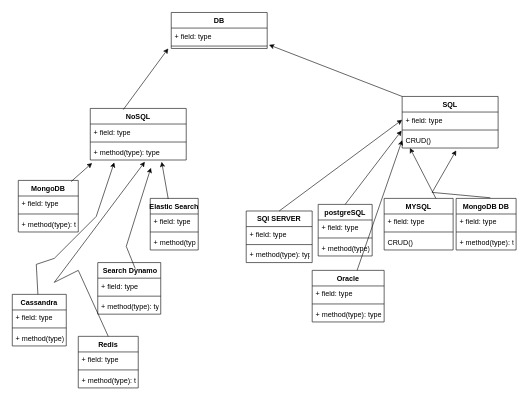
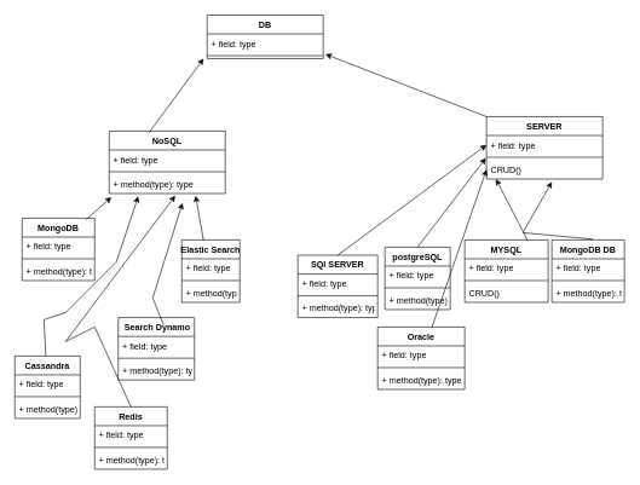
  <mxCell id="0" />
  <mxCell id="1" parent="0" />
  <mxCell id="2" value="DB" style="swimlane;fontStyle=1;align=center;verticalAlign=top;childLayout=stackLayout;horizontal=1;startSize=26;horizontalStack=0;resizeParent=1;resizeParentMax=0;resizeLast=0;collapsible=1;marginBottom=0;" vertex="1" parent="1"><mxGeometry x="285" y="20" width="160" height="60" as="geometry" /></mxCell>
  <mxCell id="3" value="+ field: type" style="text;strokeColor=none;fillColor=none;align=left;verticalAlign=top;spacingLeft=4;spacingRight=4;overflow=hidden;rotatable=0;points=[[0,0.5],[1,0.5]];portConstraint=eastwest;" vertex="1" parent="2"><mxGeometry y="26" width="160" height="26" as="geometry" /></mxCell>
  <mxCell id="4" value="" style="line;strokeWidth=1;fillColor=none;align=left;verticalAlign=middle;spacingTop=-1;spacingLeft=3;spacingRight=3;rotatable=0;labelPosition=right;points=[];portConstraint=eastwest;" vertex="1" parent="2"><mxGeometry y="52" width="160" height="8" as="geometry" /></mxCell>
  <mxCell id="5" value="NoSQL" style="swimlane;fontStyle=1;align=center;verticalAlign=top;childLayout=stackLayout;horizontal=1;startSize=26;horizontalStack=0;resizeParent=1;resizeParentMax=0;resizeLast=0;collapsible=1;marginBottom=0;" vertex="1" parent="1"><mxGeometry x="150" y="180" width="160" height="86" as="geometry" /></mxCell>
  <mxCell id="6" value="+ field: type" style="text;strokeColor=none;fillColor=none;align=left;verticalAlign=top;spacingLeft=4;spacingRight=4;overflow=hidden;rotatable=0;points=[[0,0.5],[1,0.5]];portConstraint=eastwest;" vertex="1" parent="5"><mxGeometry y="26" width="160" height="26" as="geometry" /></mxCell>
  <mxCell id="7" value="" style="line;strokeWidth=1;fillColor=none;align=left;verticalAlign=middle;spacingTop=-1;spacingLeft=3;spacingRight=3;rotatable=0;labelPosition=right;points=[];portConstraint=eastwest;" vertex="1" parent="5"><mxGeometry y="52" width="160" height="8" as="geometry" /></mxCell>
  <mxCell id="8" value="+ method(type): type" style="text;strokeColor=none;fillColor=none;align=left;verticalAlign=top;spacingLeft=4;spacingRight=4;overflow=hidden;rotatable=0;points=[[0,0.5],[1,0.5]];portConstraint=eastwest;" vertex="1" parent="5"><mxGeometry y="60" width="160" height="26" as="geometry" /></mxCell>
- <mxCell id="9" value="SQL" style="swimlane;fontStyle=1;align=center;verticalAlign=top;childLayout=stackLayout;horizontal=1;startSize=26;horizontalStack=0;resizeParent=1;resizeParentMax=0;resizeLast=0;collapsible=1;marginBottom=0;" vertex="1" parent="1"><mxGeometry x="670" y="160" width="160" height="86" as="geometry" /></mxCell>
+ <mxCell id="9" value="SERVER" style="swimlane;fontStyle=1;align=center;verticalAlign=top;childLayout=stackLayout;horizontal=1;startSize=26;horizontalStack=0;resizeParent=1;resizeParentMax=0;resizeLast=0;collapsible=1;marginBottom=0;" vertex="1" parent="1"><mxGeometry x="670" y="160" width="160" height="86" as="geometry" /></mxCell>
  <mxCell id="10" value="+ field: type" style="text;strokeColor=none;fillColor=none;align=left;verticalAlign=top;spacingLeft=4;spacingRight=4;overflow=hidden;rotatable=0;points=[[0,0.5],[1,0.5]];portConstraint=eastwest;" vertex="1" parent="9"><mxGeometry y="26" width="160" height="26" as="geometry" /></mxCell>
  <mxCell id="11" value="" style="line;strokeWidth=1;fillColor=none;align=left;verticalAlign=middle;spacingTop=-1;spacingLeft=3;spacingRight=3;rotatable=0;labelPosition=right;points=[];portConstraint=eastwest;" vertex="1" parent="9"><mxGeometry y="52" width="160" height="8" as="geometry" /></mxCell>
  <mxCell id="12" value="CRUD()" style="text;strokeColor=none;fillColor=none;align=left;verticalAlign=top;spacingLeft=4;spacingRight=4;overflow=hidden;rotatable=0;points=[[0,0.5],[1,0.5]];portConstraint=eastwest;" vertex="1" parent="9"><mxGeometry y="60" width="160" height="26" as="geometry" /></mxCell>
  <mxCell id="13" value="MYSQL" style="swimlane;fontStyle=1;align=center;verticalAlign=top;childLayout=stackLayout;horizontal=1;startSize=26;horizontalStack=0;resizeParent=1;resizeParentMax=0;resizeLast=0;collapsible=1;marginBottom=0;" vertex="1" parent="1"><mxGeometry x="640" y="330" width="115" height="86" as="geometry" /></mxCell>
  <mxCell id="14" value="+ field: type" style="text;strokeColor=none;fillColor=none;align=left;verticalAlign=top;spacingLeft=4;spacingRight=4;overflow=hidden;rotatable=0;points=[[0,0.5],[1,0.5]];portConstraint=eastwest;" vertex="1" parent="13"><mxGeometry y="26" width="115" height="26" as="geometry" /></mxCell>
  <mxCell id="15" value="" style="line;strokeWidth=1;fillColor=none;align=left;verticalAlign=middle;spacingTop=-1;spacingLeft=3;spacingRight=3;rotatable=0;labelPosition=right;points=[];portConstraint=eastwest;" vertex="1" parent="13"><mxGeometry y="52" width="115" height="8" as="geometry" /></mxCell>
  <mxCell id="16" value="CRUD()" style="text;strokeColor=none;fillColor=none;align=left;verticalAlign=top;spacingLeft=4;spacingRight=4;overflow=hidden;rotatable=0;points=[[0,0.5],[1,0.5]];portConstraint=eastwest;" vertex="1" parent="13"><mxGeometry y="60" width="115" height="26" as="geometry" /></mxCell>
  <mxCell id="17" value="" style="endArrow=classic;html=1;rounded=0;exitX=0.344;exitY=0.023;exitDx=0;exitDy=0;exitPerimeter=0;entryX=-0.031;entryY=0;entryDx=0;entryDy=0;entryPerimeter=0;" edge="1" parent="1" source="5"><mxGeometry width="50" height="50" relative="1" as="geometry"><mxPoint x="250" y="130" as="sourcePoint" /><mxPoint x="280.04" y="80" as="targetPoint" /></mxGeometry></mxCell>
  <mxCell id="18" value="" style="endArrow=classic;html=1;rounded=0;entryX=1.019;entryY=1.077;entryDx=0;entryDy=0;entryPerimeter=0;exitX=0;exitY=0;exitDx=0;exitDy=0;" edge="1" parent="1" source="9" target="3"><mxGeometry width="50" height="50" relative="1" as="geometry"><mxPoint x="620" y="170" as="sourcePoint" /><mxPoint x="570" y="223.012" as="targetPoint" /></mxGeometry></mxCell>
  <mxCell id="19" value="MongoDB DB" style="swimlane;fontStyle=1;align=center;verticalAlign=top;childLayout=stackLayout;horizontal=1;startSize=26;horizontalStack=0;resizeParent=1;resizeParentMax=0;resizeLast=0;collapsible=1;marginBottom=0;" vertex="1" parent="1"><mxGeometry x="760" y="330" width="100" height="86" as="geometry" /></mxCell>
  <mxCell id="20" value="+ field: type" style="text;strokeColor=none;fillColor=none;align=left;verticalAlign=top;spacingLeft=4;spacingRight=4;overflow=hidden;rotatable=0;points=[[0,0.5],[1,0.5]];portConstraint=eastwest;" vertex="1" parent="19"><mxGeometry y="26" width="100" height="26" as="geometry" /></mxCell>
  <mxCell id="21" value="" style="line;strokeWidth=1;fillColor=none;align=left;verticalAlign=middle;spacingTop=-1;spacingLeft=3;spacingRight=3;rotatable=0;labelPosition=right;points=[];portConstraint=eastwest;" vertex="1" parent="19"><mxGeometry y="52" width="100" height="8" as="geometry" /></mxCell>
  <mxCell id="22" value="+ method(type): type" style="text;strokeColor=none;fillColor=none;align=left;verticalAlign=top;spacingLeft=4;spacingRight=4;overflow=hidden;rotatable=0;points=[[0,0.5],[1,0.5]];portConstraint=eastwest;" vertex="1" parent="19"><mxGeometry y="60" width="100" height="26" as="geometry" /></mxCell>
  <mxCell id="23" value="postgreSQL" style="swimlane;fontStyle=1;align=center;verticalAlign=top;childLayout=stackLayout;horizontal=1;startSize=26;horizontalStack=0;resizeParent=1;resizeParentMax=0;resizeLast=0;collapsible=1;marginBottom=0;" vertex="1" parent="1"><mxGeometry x="530" y="340" width="90" height="86" as="geometry" /></mxCell>
  <mxCell id="24" value="+ field: type" style="text;strokeColor=none;fillColor=none;align=left;verticalAlign=top;spacingLeft=4;spacingRight=4;overflow=hidden;rotatable=0;points=[[0,0.5],[1,0.5]];portConstraint=eastwest;" vertex="1" parent="23"><mxGeometry y="26" width="90" height="26" as="geometry" /></mxCell>
  <mxCell id="25" value="" style="line;strokeWidth=1;fillColor=none;align=left;verticalAlign=middle;spacingTop=-1;spacingLeft=3;spacingRight=3;rotatable=0;labelPosition=right;points=[];portConstraint=eastwest;" vertex="1" parent="23"><mxGeometry y="52" width="90" height="8" as="geometry" /></mxCell>
  <mxCell id="26" value="+ method(type): type" style="text;strokeColor=none;fillColor=none;align=left;verticalAlign=top;spacingLeft=4;spacingRight=4;overflow=hidden;rotatable=0;points=[[0,0.5],[1,0.5]];portConstraint=eastwest;" vertex="1" parent="23"><mxGeometry y="60" width="90" height="26" as="geometry" /></mxCell>
  <mxCell id="27" value="Oracle" style="swimlane;fontStyle=1;align=center;verticalAlign=top;childLayout=stackLayout;horizontal=1;startSize=26;horizontalStack=0;resizeParent=1;resizeParentMax=0;resizeLast=0;collapsible=1;marginBottom=0;" vertex="1" parent="1"><mxGeometry x="520" y="450" width="120" height="86" as="geometry" /></mxCell>
  <mxCell id="28" value="+ field: type" style="text;strokeColor=none;fillColor=none;align=left;verticalAlign=top;spacingLeft=4;spacingRight=4;overflow=hidden;rotatable=0;points=[[0,0.5],[1,0.5]];portConstraint=eastwest;" vertex="1" parent="27"><mxGeometry y="26" width="120" height="26" as="geometry" /></mxCell>
  <mxCell id="29" value="" style="line;strokeWidth=1;fillColor=none;align=left;verticalAlign=middle;spacingTop=-1;spacingLeft=3;spacingRight=3;rotatable=0;labelPosition=right;points=[];portConstraint=eastwest;" vertex="1" parent="27"><mxGeometry y="52" width="120" height="8" as="geometry" /></mxCell>
  <mxCell id="30" value="+ method(type): type" style="text;strokeColor=none;fillColor=none;align=left;verticalAlign=top;spacingLeft=4;spacingRight=4;overflow=hidden;rotatable=0;points=[[0,0.5],[1,0.5]];portConstraint=eastwest;" vertex="1" parent="27"><mxGeometry y="60" width="120" height="26" as="geometry" /></mxCell>
  <mxCell id="31" value="SQl SERVER" style="swimlane;fontStyle=1;align=center;verticalAlign=top;childLayout=stackLayout;horizontal=1;startSize=26;horizontalStack=0;resizeParent=1;resizeParentMax=0;resizeLast=0;collapsible=1;marginBottom=0;" vertex="1" parent="1"><mxGeometry x="410" y="351" width="110" height="86" as="geometry" /></mxCell>
  <mxCell id="32" value="+ field: type" style="text;strokeColor=none;fillColor=none;align=left;verticalAlign=top;spacingLeft=4;spacingRight=4;overflow=hidden;rotatable=0;points=[[0,0.5],[1,0.5]];portConstraint=eastwest;" vertex="1" parent="31"><mxGeometry y="26" width="110" height="26" as="geometry" /></mxCell>
  <mxCell id="33" value="" style="line;strokeWidth=1;fillColor=none;align=left;verticalAlign=middle;spacingTop=-1;spacingLeft=3;spacingRight=3;rotatable=0;labelPosition=right;points=[];portConstraint=eastwest;" vertex="1" parent="31"><mxGeometry y="52" width="110" height="8" as="geometry" /></mxCell>
  <mxCell id="34" value="+ method(type): type" style="text;strokeColor=none;fillColor=none;align=left;verticalAlign=top;spacingLeft=4;spacingRight=4;overflow=hidden;rotatable=0;points=[[0,0.5],[1,0.5]];portConstraint=eastwest;" vertex="1" parent="31"><mxGeometry y="60" width="110" height="26" as="geometry" /></mxCell>
  <mxCell id="35" value="" style="endArrow=classic;html=1;rounded=0;entryX=0.081;entryY=1;entryDx=0;entryDy=0;entryPerimeter=0;exitX=0.75;exitY=0;exitDx=0;exitDy=0;" edge="1" parent="1" source="13" target="12"><mxGeometry width="50" height="50" relative="1" as="geometry"><mxPoint x="580" y="320" as="sourcePoint" /><mxPoint x="540" y="330" as="targetPoint" /></mxGeometry></mxCell>
  <mxCell id="36" value="" style="endArrow=classic;html=1;rounded=0;entryX=0.563;entryY=1.154;entryDx=0;entryDy=0;entryPerimeter=0;exitX=0.57;exitY=-0.012;exitDx=0;exitDy=0;exitPerimeter=0;" edge="1" parent="1" source="19" target="12"><mxGeometry width="50" height="50" relative="1" as="geometry"><mxPoint x="586.25" y="350" as="sourcePoint" /><mxPoint x="602.96" y="272" as="targetPoint" /><Array as="points"><mxPoint x="720" y="320" /></Array></mxGeometry></mxCell>
  <mxCell id="37" value="" style="endArrow=classic;html=1;rounded=0;entryX=-0.006;entryY=-0.115;entryDx=0;entryDy=0;entryPerimeter=0;exitX=0.5;exitY=0;exitDx=0;exitDy=0;" edge="1" parent="1" source="23" target="12"><mxGeometry width="50" height="50" relative="1" as="geometry"><mxPoint x="626.25" y="340" as="sourcePoint" /><mxPoint x="602.96" y="272" as="targetPoint" /></mxGeometry></mxCell>
  <mxCell id="38" value="" style="endArrow=classic;html=1;rounded=0;entryX=0;entryY=0.5;entryDx=0;entryDy=0;exitX=0.5;exitY=0;exitDx=0;exitDy=0;" edge="1" parent="1" source="31" target="10"><mxGeometry width="50" height="50" relative="1" as="geometry"><mxPoint x="347.98" y="330" as="sourcePoint" /><mxPoint x="502.02" y="233.01" as="targetPoint" /></mxGeometry></mxCell>
  <mxCell id="39" value="" style="endArrow=classic;html=1;rounded=0;entryX=0;entryY=0.5;entryDx=0;entryDy=0;" edge="1" parent="1" source="27" target="12"><mxGeometry width="50" height="50" relative="1" as="geometry"><mxPoint x="420" y="440" as="sourcePoint" /><mxPoint x="652.02" y="325" as="targetPoint" /></mxGeometry></mxCell>
  <mxCell id="40" value="MongoDB" style="swimlane;fontStyle=1;align=center;verticalAlign=top;childLayout=stackLayout;horizontal=1;startSize=26;horizontalStack=0;resizeParent=1;resizeParentMax=0;resizeLast=0;collapsible=1;marginBottom=0;" vertex="1" parent="1"><mxGeometry x="30" y="300" width="100" height="86" as="geometry" /></mxCell>
  <mxCell id="41" value="+ field: type" style="text;strokeColor=none;fillColor=none;align=left;verticalAlign=top;spacingLeft=4;spacingRight=4;overflow=hidden;rotatable=0;points=[[0,0.5],[1,0.5]];portConstraint=eastwest;" vertex="1" parent="40"><mxGeometry y="26" width="100" height="26" as="geometry" /></mxCell>
  <mxCell id="42" value="" style="line;strokeWidth=1;fillColor=none;align=left;verticalAlign=middle;spacingTop=-1;spacingLeft=3;spacingRight=3;rotatable=0;labelPosition=right;points=[];portConstraint=eastwest;" vertex="1" parent="40"><mxGeometry y="52" width="100" height="8" as="geometry" /></mxCell>
  <mxCell id="43" value="+ method(type): type" style="text;strokeColor=none;fillColor=none;align=left;verticalAlign=top;spacingLeft=4;spacingRight=4;overflow=hidden;rotatable=0;points=[[0,0.5],[1,0.5]];portConstraint=eastwest;" vertex="1" parent="40"><mxGeometry y="60" width="100" height="26" as="geometry" /></mxCell>
  <mxCell id="44" value="Redis" style="swimlane;fontStyle=1;align=center;verticalAlign=top;childLayout=stackLayout;horizontal=1;startSize=26;horizontalStack=0;resizeParent=1;resizeParentMax=0;resizeLast=0;collapsible=1;marginBottom=0;" vertex="1" parent="1"><mxGeometry x="130" y="560" width="100" height="86" as="geometry" /></mxCell>
  <mxCell id="45" value="+ field: type" style="text;strokeColor=none;fillColor=none;align=left;verticalAlign=top;spacingLeft=4;spacingRight=4;overflow=hidden;rotatable=0;points=[[0,0.5],[1,0.5]];portConstraint=eastwest;" vertex="1" parent="44"><mxGeometry y="26" width="100" height="26" as="geometry" /></mxCell>
  <mxCell id="46" value="" style="line;strokeWidth=1;fillColor=none;align=left;verticalAlign=middle;spacingTop=-1;spacingLeft=3;spacingRight=3;rotatable=0;labelPosition=right;points=[];portConstraint=eastwest;" vertex="1" parent="44"><mxGeometry y="52" width="100" height="8" as="geometry" /></mxCell>
  <mxCell id="47" value="+ method(type): type" style="text;strokeColor=none;fillColor=none;align=left;verticalAlign=top;spacingLeft=4;spacingRight=4;overflow=hidden;rotatable=0;points=[[0,0.5],[1,0.5]];portConstraint=eastwest;" vertex="1" parent="44"><mxGeometry y="60" width="100" height="26" as="geometry" /></mxCell>
  <mxCell id="48" value="Elastic Search" style="swimlane;fontStyle=1;align=center;verticalAlign=top;childLayout=stackLayout;horizontal=1;startSize=26;horizontalStack=0;resizeParent=1;resizeParentMax=0;resizeLast=0;collapsible=1;marginBottom=0;" vertex="1" parent="1"><mxGeometry x="250" y="330" width="80" height="86" as="geometry" /></mxCell>
  <mxCell id="49" value="+ field: type" style="text;strokeColor=none;fillColor=none;align=left;verticalAlign=top;spacingLeft=4;spacingRight=4;overflow=hidden;rotatable=0;points=[[0,0.5],[1,0.5]];portConstraint=eastwest;" vertex="1" parent="48"><mxGeometry y="26" width="80" height="26" as="geometry" /></mxCell>
  <mxCell id="50" value="" style="line;strokeWidth=1;fillColor=none;align=left;verticalAlign=middle;spacingTop=-1;spacingLeft=3;spacingRight=3;rotatable=0;labelPosition=right;points=[];portConstraint=eastwest;" vertex="1" parent="48"><mxGeometry y="52" width="80" height="8" as="geometry" /></mxCell>
  <mxCell id="51" value="+ method(type): type" style="text;strokeColor=none;fillColor=none;align=left;verticalAlign=top;spacingLeft=4;spacingRight=4;overflow=hidden;rotatable=0;points=[[0,0.5],[1,0.5]];portConstraint=eastwest;" vertex="1" parent="48"><mxGeometry y="60" width="80" height="26" as="geometry" /></mxCell>
  <mxCell id="52" value="Cassandra" style="swimlane;fontStyle=1;align=center;verticalAlign=top;childLayout=stackLayout;horizontal=1;startSize=26;horizontalStack=0;resizeParent=1;resizeParentMax=0;resizeLast=0;collapsible=1;marginBottom=0;" vertex="1" parent="1"><mxGeometry y="490" width="90" height="86" as="geometry" x="20" /></mxCell>
  <mxCell id="53" value="+ field: type" style="text;strokeColor=none;fillColor=none;align=left;verticalAlign=top;spacingLeft=4;spacingRight=4;overflow=hidden;rotatable=0;points=[[0,0.5],[1,0.5]];portConstraint=eastwest;" vertex="1" parent="52"><mxGeometry y="26" width="90" height="26" as="geometry" /></mxCell>
  <mxCell id="54" value="" style="line;strokeWidth=1;fillColor=none;align=left;verticalAlign=middle;spacingTop=-1;spacingLeft=3;spacingRight=3;rotatable=0;labelPosition=right;points=[];portConstraint=eastwest;" vertex="1" parent="52"><mxGeometry y="52" width="90" height="8" as="geometry" /></mxCell>
  <mxCell id="55" value="+ method(type): type" style="text;strokeColor=none;fillColor=none;align=left;verticalAlign=top;spacingLeft=4;spacingRight=4;overflow=hidden;rotatable=0;points=[[0,0.5],[1,0.5]];portConstraint=eastwest;" vertex="1" parent="52"><mxGeometry y="60" width="90" height="26" as="geometry" /></mxCell>
  <mxCell id="56" value=" Search Dynamo" style="swimlane;fontStyle=1;align=center;verticalAlign=top;childLayout=stackLayout;horizontal=1;startSize=26;horizontalStack=0;resizeParent=1;resizeParentMax=0;resizeLast=0;collapsible=1;marginBottom=0;" vertex="1" parent="1"><mxGeometry x="162.5" y="437" width="105" height="86" as="geometry" /></mxCell>
  <mxCell id="57" value="+ field: type" style="text;strokeColor=none;fillColor=none;align=left;verticalAlign=top;spacingLeft=4;spacingRight=4;overflow=hidden;rotatable=0;points=[[0,0.5],[1,0.5]];portConstraint=eastwest;" vertex="1" parent="56"><mxGeometry y="26" width="105" height="26" as="geometry" /></mxCell>
  <mxCell id="58" value="" style="line;strokeWidth=1;fillColor=none;align=left;verticalAlign=middle;spacingTop=-1;spacingLeft=3;spacingRight=3;rotatable=0;labelPosition=right;points=[];portConstraint=eastwest;" vertex="1" parent="56"><mxGeometry y="52" width="105" height="8" as="geometry" /></mxCell>
  <mxCell id="59" value="+ method(type): type" style="text;strokeColor=none;fillColor=none;align=left;verticalAlign=top;spacingLeft=4;spacingRight=4;overflow=hidden;rotatable=0;points=[[0,0.5],[1,0.5]];portConstraint=eastwest;" vertex="1" parent="56"><mxGeometry y="60" width="105" height="26" as="geometry" /></mxCell>
  <mxCell id="60" value="" style="endArrow=classic;html=1;rounded=0;entryX=0.019;entryY=1.192;entryDx=0;entryDy=0;entryPerimeter=0;exitX=0.88;exitY=0.023;exitDx=0;exitDy=0;exitPerimeter=0;" edge="1" parent="1" source="40" target="8"><mxGeometry width="50" height="50" relative="1" as="geometry"><mxPoint x="140" y="300" as="sourcePoint" /><mxPoint x="295" y="232" as="targetPoint" /></mxGeometry></mxCell>
  <mxCell id="61" value="" style="endArrow=classic;html=1;rounded=0;entryX=0.744;entryY=1.115;entryDx=0;entryDy=0;entryPerimeter=0;exitX=0.88;exitY=0.023;exitDx=0;exitDy=0;exitPerimeter=0;" edge="1" parent="1" target="8"><mxGeometry width="50" height="50" relative="1" as="geometry"><mxPoint x="280" y="330.988" as="sourcePoint" /><mxPoint x="315.04" y="300.002" as="targetPoint" /></mxGeometry></mxCell>
  <mxCell id="62" value="" style="endArrow=classic;html=1;rounded=0;entryX=0.569;entryY=1.115;entryDx=0;entryDy=0;entryPerimeter=0;exitX=0.5;exitY=0;exitDx=0;exitDy=0;" edge="1" parent="1" source="44" target="8"><mxGeometry width="50" height="50" relative="1" as="geometry"><mxPoint x="290" y="340.988" as="sourcePoint" /><mxPoint x="279.04" y="278.99" as="targetPoint" /><Array as="points"><mxPoint x="130" y="450" /><mxPoint x="90" y="470" /></Array></mxGeometry></mxCell>
  <mxCell id="63" value="" style="endArrow=classic;html=1;rounded=0;entryX=0.569;entryY=1.115;entryDx=0;entryDy=0;entryPerimeter=0;exitX=0.5;exitY=0;exitDx=0;exitDy=0;" edge="1" parent="1"><mxGeometry width="50" height="50" relative="1" as="geometry"><mxPoint x="225" y="447" as="sourcePoint" /><mxPoint x="251.04" y="278.99" as="targetPoint" /><Array as="points"><mxPoint x="210" y="410" /></Array></mxGeometry></mxCell>
  <mxCell id="64" value="" style="endArrow=classic;html=1;rounded=0;entryX=0.25;entryY=1.154;entryDx=0;entryDy=0;entryPerimeter=0;" edge="1" parent="1" source="52" target="8"><mxGeometry width="50" height="50" relative="1" as="geometry"><mxPoint x="160" y="570" as="sourcePoint" /><mxPoint x="251.04" y="278.99" as="targetPoint" /><Array as="points"><mxPoint x="60" y="440" /><mxPoint x="90" y="430" /><mxPoint x="120" y="400" /><mxPoint x="160" y="360" /></Array></mxGeometry></mxCell>
